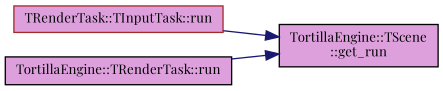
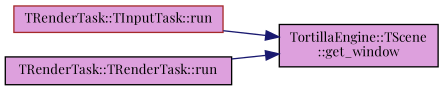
  digraph {
    fontname="Playfair Display"
    rankdir=RL
    node [color=black fillcolor=plum fontname="Playfair Display" fontsize=10 shape=record style=filled]
    edge [color=midnightblue dir=back fontname="Playfair Display" fontsize=10 labelfontname=Helvetica labelfontsize=10 style=solid]
-   n1 [fontcolor=black height=0.2 label="TortillaEngine::TScene\l::get_run" width=0.4]
+   n1 [fontcolor=black height=0.2 label="TortillaEngine::TScene\l::get_window" width=0.4]
    n2 [color=brown height=0.2 label="TRenderTask::TInputTask::run" width=0.4]
-   n3 [height=0.2 label="TortillaEngine::TRenderTask::run" width=0.4]
+   n3 [height=0.2 label="TRenderTask::TRenderTask::run" width=0.4]
    n1 -> n2
    n1 -> n3
  }
